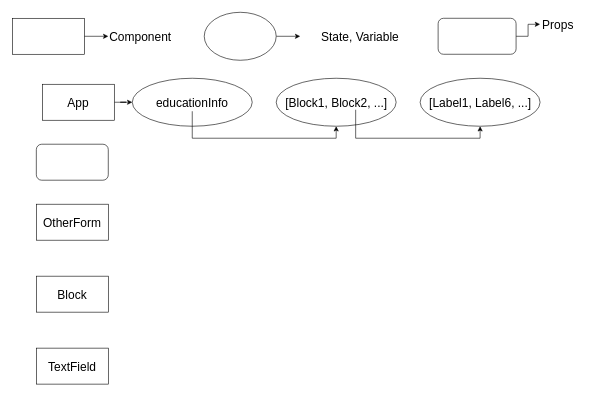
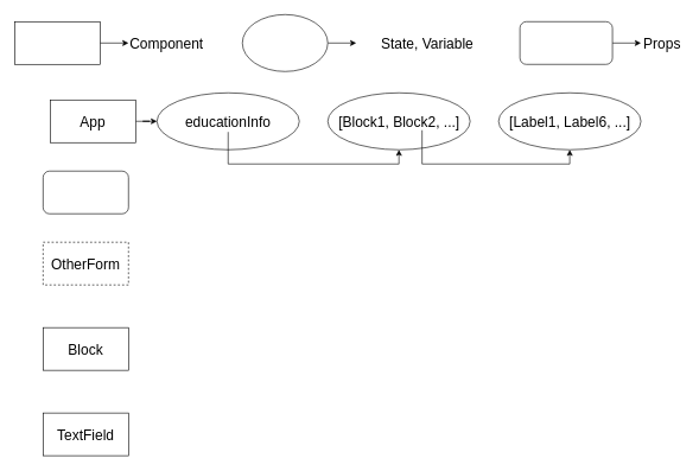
  <mxCell id="0" />
  <mxCell id="1" parent="0" />
  <mxCell id="2" style="edgeStyle=orthogonalEdgeStyle;rounded=0;orthogonalLoop=1;jettySize=auto;html=1;entryX=0;entryY=0.5;entryDx=0;entryDy=0;fontSize=20;" edge="1" parent="1" source="3" target="7"><mxGeometry relative="1" as="geometry" /></mxCell>
  <mxCell id="3" value="&lt;font style=&quot;font-size: 20px&quot;&gt;App&lt;/font&gt;" style="rounded=0;whiteSpace=wrap;html=1;" vertex="1" parent="1"><mxGeometry x="70" y="140" width="120" height="60" as="geometry" /></mxCell>
- <mxCell id="4" value="&lt;font style=&quot;font-size: 20px&quot;&gt;OtherForm&lt;/font&gt;" style="rounded=0;whiteSpace=wrap;html=1;" vertex="1" parent="1"><mxGeometry x="60" y="340" width="120" height="60" as="geometry" /></mxCell>
+ <mxCell id="4" value="&lt;font style=&quot;font-size: 20px&quot;&gt;OtherForm&lt;/font&gt;" style="rounded=0;whiteSpace=wrap;html=1;dashed=1;" vertex="1" parent="1"><mxGeometry x="60" y="340" width="120" height="60" as="geometry" /></mxCell>
  <mxCell id="5" value="&lt;font style=&quot;font-size: 20px&quot;&gt;Block&lt;/font&gt;" style="rounded=0;whiteSpace=wrap;html=1;" vertex="1" parent="1"><mxGeometry x="60" y="460" width="120" height="60" as="geometry" /></mxCell>
  <mxCell id="6" value="&lt;font style=&quot;font-size: 20px&quot;&gt;TextField&lt;/font&gt;" style="rounded=0;whiteSpace=wrap;html=1;" vertex="1" parent="1"><mxGeometry x="60" y="580" width="120" height="60" as="geometry" /></mxCell>
  <mxCell id="7" value="" style="ellipse;whiteSpace=wrap;html=1;fontSize=20;" vertex="1" parent="1"><mxGeometry x="220" y="130" width="200" height="80" as="geometry" /></mxCell>
  <mxCell id="8" style="edgeStyle=orthogonalEdgeStyle;rounded=0;orthogonalLoop=1;jettySize=auto;html=1;entryX=0;entryY=0.5;entryDx=0;entryDy=0;fontSize=20;" edge="1" parent="1" source="9" target="10"><mxGeometry relative="1" as="geometry" /></mxCell>
  <mxCell id="9" value="" style="rounded=0;whiteSpace=wrap;html=1;fontSize=20;" vertex="1" parent="1"><mxGeometry y="30" width="120" height="60" as="geometry" x="20" /></mxCell>
  <mxCell id="10" value="Component" style="text;html=1;strokeColor=none;fillColor=none;align=left;verticalAlign=middle;whiteSpace=wrap;rounded=0;fontSize=20;" vertex="1" parent="1"><mxGeometry x="180" y="45" width="60" height="30" as="geometry" /></mxCell>
  <mxCell id="11" style="edgeStyle=orthogonalEdgeStyle;rounded=0;orthogonalLoop=1;jettySize=auto;html=1;fontSize=20;" edge="1" parent="1" source="12" target="13"><mxGeometry relative="1" as="geometry" /></mxCell>
  <mxCell id="12" value="" style="ellipse;whiteSpace=wrap;html=1;fontSize=20;" vertex="1" parent="1"><mxGeometry x="340" width="120" height="80" as="geometry" y="20" /></mxCell>
  <mxCell id="13" value="State, Variable" style="text;html=1;strokeColor=none;fillColor=none;align=center;verticalAlign=middle;whiteSpace=wrap;rounded=0;fontSize=20;" vertex="1" parent="1"><mxGeometry x="500" y="45" width="200" height="30" as="geometry" /></mxCell>
  <mxCell id="14" style="edgeStyle=orthogonalEdgeStyle;rounded=0;orthogonalLoop=1;jettySize=auto;html=1;entryX=0.5;entryY=1;entryDx=0;entryDy=0;fontSize=20;" edge="1" parent="1" source="15" target="16"><mxGeometry relative="1" as="geometry"><Array as="points"><mxPoint x="320" y="230" /><mxPoint x="560" y="230" /></Array></mxGeometry></mxCell>
  <mxCell id="15" value="educationInfo" style="text;html=1;strokeColor=none;fillColor=none;align=center;verticalAlign=middle;whiteSpace=wrap;rounded=0;fontSize=20;" vertex="1" parent="1"><mxGeometry x="290" y="155" width="60" height="30" as="geometry" /></mxCell>
  <mxCell id="16" value="" style="ellipse;whiteSpace=wrap;html=1;fontSize=20;" vertex="1" parent="1"><mxGeometry x="460" y="130" width="200" height="80" as="geometry" /></mxCell>
  <mxCell id="17" style="edgeStyle=orthogonalEdgeStyle;rounded=0;orthogonalLoop=1;jettySize=auto;html=1;exitX=1;exitY=1;exitDx=0;exitDy=0;entryX=0.5;entryY=1;entryDx=0;entryDy=0;fontSize=20;" edge="1" parent="1" source="18" target="19"><mxGeometry relative="1" as="geometry"><Array as="points"><mxPoint x="593" y="230" /><mxPoint x="800" y="230" /></Array></mxGeometry></mxCell>
  <mxCell id="18" value="[Block1, Block2, ...]" style="text;html=1;strokeColor=none;fillColor=none;align=center;verticalAlign=middle;rounded=0;fontSize=20;" vertex="1" parent="1"><mxGeometry x="527.5" y="157.5" width="65" height="25" as="geometry" /></mxCell>
  <mxCell id="19" value="" style="ellipse;whiteSpace=wrap;html=1;fontSize=20;" vertex="1" parent="1"><mxGeometry x="700" y="130" width="200" height="80" as="geometry" /></mxCell>
  <mxCell id="20" value="[Label1, Label6, ...]" style="text;html=1;strokeColor=none;fillColor=none;align=center;verticalAlign=middle;rounded=0;fontSize=20;" vertex="1" parent="1"><mxGeometry x="767.5" y="157.5" width="65" height="25" as="geometry" /></mxCell>
  <mxCell id="21" style="edgeStyle=orthogonalEdgeStyle;rounded=0;orthogonalLoop=1;jettySize=auto;html=1;entryX=0;entryY=0.5;entryDx=0;entryDy=0;fontSize=20;" edge="1" parent="1" source="22" target="23"><mxGeometry relative="1" as="geometry" /></mxCell>
  <mxCell id="22" value="" style="rounded=1;whiteSpace=wrap;html=1;fontSize=20;" vertex="1" parent="1"><mxGeometry x="730" y="30" width="130" height="60" as="geometry" /></mxCell>
- <mxCell id="23" value="Props" style="text;html=1;strokeColor=none;fillColor=none;align=center;verticalAlign=middle;whiteSpace=wrap;rounded=0;fontSize=20;" vertex="1" parent="1"><mxGeometry x="900" y="25" width="60" height="30" as="geometry" /></mxCell>
+ <mxCell id="23" value="Props" style="text;html=1;strokeColor=none;fillColor=none;align=center;verticalAlign=middle;whiteSpace=wrap;rounded=0;fontSize=20;" vertex="1" parent="1"><mxGeometry x="900" y="45" width="60" height="30" as="geometry" /></mxCell>
  <mxCell id="24" value="" style="rounded=1;whiteSpace=wrap;html=1;fontSize=20;" vertex="1" parent="1"><mxGeometry x="60" y="240" width="120" height="60" as="geometry" /></mxCell>
